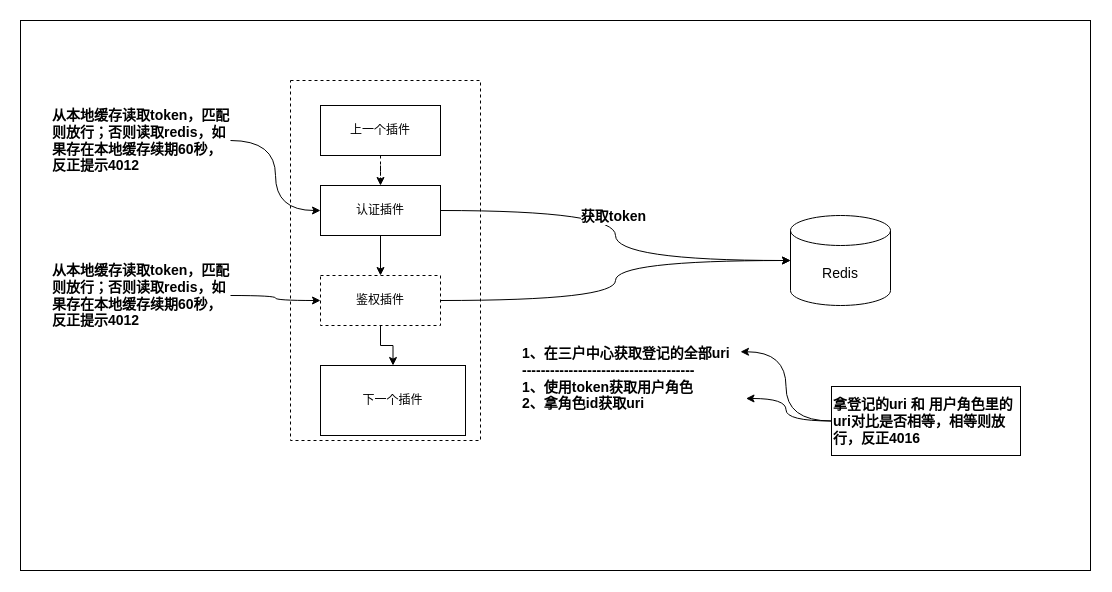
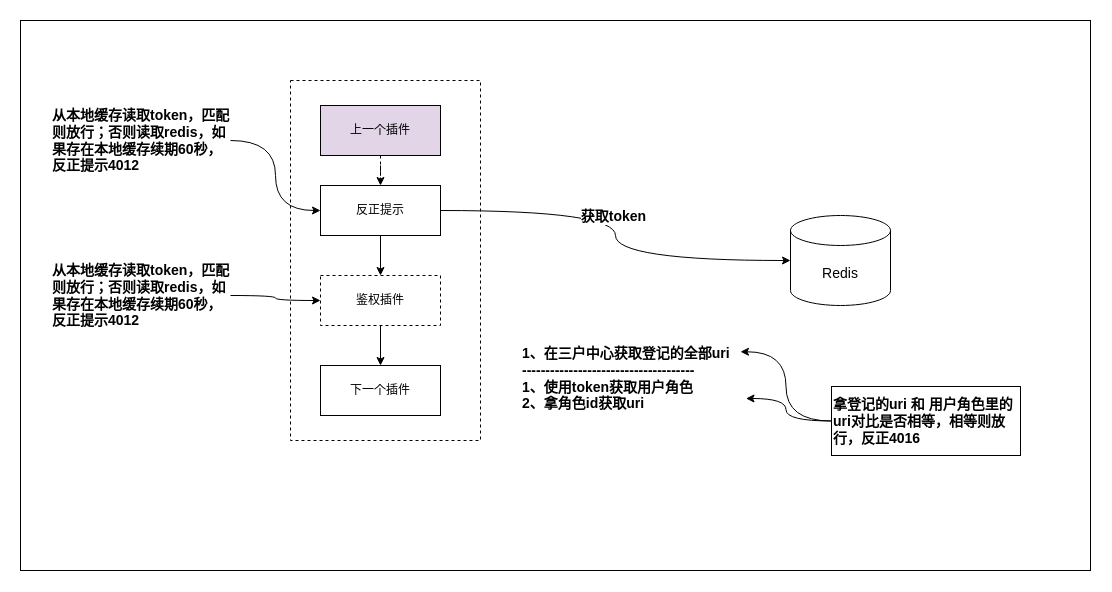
  <mxCell id="0" />
  <mxCell id="1" parent="0" />
  <mxCell id="2" value="" style="rounded=0;whiteSpace=wrap;html=1;" vertex="1" parent="1"><mxGeometry x="20" y="20" width="1070" height="550" as="geometry" /></mxCell>
  <mxCell id="3" value="" style="rounded=0;whiteSpace=wrap;html=1;dashed=1;" vertex="1" parent="1"><mxGeometry x="290" y="80" width="190" height="360" as="geometry" /></mxCell>
  <mxCell id="4" style="edgeStyle=orthogonalEdgeStyle;rounded=0;orthogonalLoop=1;jettySize=auto;html=1;exitX=0.5;exitY=1;exitDx=0;exitDy=0;entryX=0.5;entryY=0;entryDx=0;entryDy=0;" edge="1" parent="1" source="5" target="9"><mxGeometry relative="1" as="geometry" /></mxCell>
- <mxCell id="5" value="认证插件" style="rounded=0;whiteSpace=wrap;html=1;" vertex="1" parent="1"><mxGeometry x="320" y="185" width="120" height="50" as="geometry" /></mxCell>
+ <mxCell id="5" value="反正提示" style="rounded=0;whiteSpace=wrap;html=1;" vertex="1" parent="1"><mxGeometry x="320" y="185" width="120" height="50" as="geometry" /></mxCell>
  <mxCell id="6" style="edgeStyle=orthogonalEdgeStyle;rounded=0;orthogonalLoop=1;jettySize=auto;html=1;exitX=0.5;exitY=1;exitDx=0;exitDy=0;dashed=1;" edge="1" parent="1" source="7" target="5"><mxGeometry relative="1" as="geometry" /></mxCell>
- <mxCell id="7" value="上一个插件" style="rounded=0;whiteSpace=wrap;html=1;" vertex="1" parent="1"><mxGeometry x="320" y="105" width="120" height="50" as="geometry" /></mxCell>
+ <mxCell id="7" value="上一个插件" style="rounded=0;whiteSpace=wrap;html=1;fillColor=#e1d5e7;" vertex="1" parent="1"><mxGeometry x="320" y="105" width="120" height="50" as="geometry" /></mxCell>
  <mxCell id="8" style="edgeStyle=orthogonalEdgeStyle;rounded=0;orthogonalLoop=1;jettySize=auto;html=1;entryX=0.5;entryY=0;entryDx=0;entryDy=0;" edge="1" parent="1" source="9" target="10"><mxGeometry relative="1" as="geometry" /></mxCell>
  <mxCell id="9" value="鉴权插件" style="rounded=0;whiteSpace=wrap;html=1;dashed=1;" vertex="1" parent="1"><mxGeometry x="320" y="275" width="120" height="50" as="geometry" /></mxCell>
- <mxCell id="10" value="下一个插件" style="rounded=0;whiteSpace=wrap;html=1;" vertex="1" parent="1"><mxGeometry x="320" y="365" width="145" height="70" as="geometry" /></mxCell>
+ <mxCell id="10" value="下一个插件" style="rounded=0;whiteSpace=wrap;html=1;" vertex="1" parent="1"><mxGeometry x="320" y="365" width="120" height="50" as="geometry" /></mxCell>
  <mxCell id="11" style="edgeStyle=orthogonalEdgeStyle;rounded=0;orthogonalLoop=1;jettySize=auto;html=1;entryX=0;entryY=0.5;entryDx=0;entryDy=0;curved=1;" edge="1" parent="1" source="12" target="5"><mxGeometry relative="1" as="geometry" /></mxCell>
  <mxCell id="12" value="从本地缓存读取token，匹配则放行；否则读取redis，如果存在本地缓存续期60秒，反正提示4012" style="text;html=1;strokeColor=none;fillColor=none;align=left;verticalAlign=middle;whiteSpace=wrap;rounded=0;fontSize=14;fontStyle=1" vertex="1" parent="1"><mxGeometry x="50" y="70" width="180" height="140" as="geometry" /></mxCell>
  <mxCell id="13" style="edgeStyle=orthogonalEdgeStyle;curved=1;rounded=0;orthogonalLoop=1;jettySize=auto;html=1;entryX=0;entryY=0.5;entryDx=0;entryDy=0;fontSize=14;" edge="1" parent="1" source="14" target="9"><mxGeometry relative="1" as="geometry" /></mxCell>
  <mxCell id="14" value="从本地缓存读取token，匹配则放行；否则读取redis，如果存在本地缓存续期60秒，反正提示4012" style="text;html=1;strokeColor=none;fillColor=none;align=left;verticalAlign=middle;whiteSpace=wrap;rounded=0;fontSize=14;fontStyle=1" vertex="1" parent="1"><mxGeometry x="50" y="225" width="180" height="140" as="geometry" /></mxCell>
  <mxCell id="15" value="Redis" style="shape=cylinder3;whiteSpace=wrap;html=1;boundedLbl=1;backgroundOutline=1;size=15;fontSize=14;" vertex="1" parent="1"><mxGeometry x="790" y="215" width="100" height="90" as="geometry" /></mxCell>
  <mxCell id="16" style="edgeStyle=orthogonalEdgeStyle;curved=1;rounded=0;orthogonalLoop=1;jettySize=auto;html=1;fontSize=14;" edge="1" parent="1" source="5" target="15"><mxGeometry relative="1" as="geometry" /></mxCell>
  <mxCell id="17" value="获取token" style="edgeLabel;html=1;align=center;verticalAlign=middle;resizable=0;points=[];fontSize=14;fontStyle=1" vertex="1" connectable="0" parent="16"><mxGeometry x="-0.139" y="-5" relative="1" as="geometry"><mxPoint as="offset" /></mxGeometry></mxCell>
- <mxCell id="18" style="edgeStyle=orthogonalEdgeStyle;curved=1;rounded=0;orthogonalLoop=1;jettySize=auto;html=1;entryX=0;entryY=0.5;entryDx=0;entryDy=0;entryPerimeter=0;fontSize=14;" edge="1" parent="1" source="9" target="15"><mxGeometry relative="1" as="geometry" /></mxCell>
  <mxCell id="19" value="1、在三户中心获取登记的全部uri&lt;br&gt;-------------------------------------&lt;br&gt;1、使用token获取用户角色&lt;br&gt;2、拿角色id获取uri" style="text;html=1;strokeColor=none;fillColor=none;align=left;verticalAlign=middle;whiteSpace=wrap;rounded=0;fontSize=14;fontStyle=1" vertex="1" parent="1"><mxGeometry x="520" y="325" width="220" height="105" as="geometry" /></mxCell>
  <mxCell id="20" style="edgeStyle=orthogonalEdgeStyle;curved=1;rounded=0;orthogonalLoop=1;jettySize=auto;html=1;exitX=0;exitY=0.5;exitDx=0;exitDy=0;entryX=1;entryY=0.25;entryDx=0;entryDy=0;fontSize=14;" edge="1" parent="1" source="22" target="19"><mxGeometry relative="1" as="geometry" /></mxCell>
  <mxCell id="21" style="edgeStyle=orthogonalEdgeStyle;curved=1;rounded=0;orthogonalLoop=1;jettySize=auto;html=1;entryX=1.025;entryY=0.695;entryDx=0;entryDy=0;entryPerimeter=0;fontSize=14;" edge="1" parent="1" source="22" target="19"><mxGeometry relative="1" as="geometry" /></mxCell>
  <mxCell id="22" value="拿登记的uri 和 用户角色里的uri对比是否相等，相等则放行，反正4016" style="rounded=0;whiteSpace=wrap;html=1;fontSize=14;align=left;fontStyle=1" vertex="1" parent="1"><mxGeometry x="831" y="386" width="189" height="69" as="geometry" /></mxCell>
